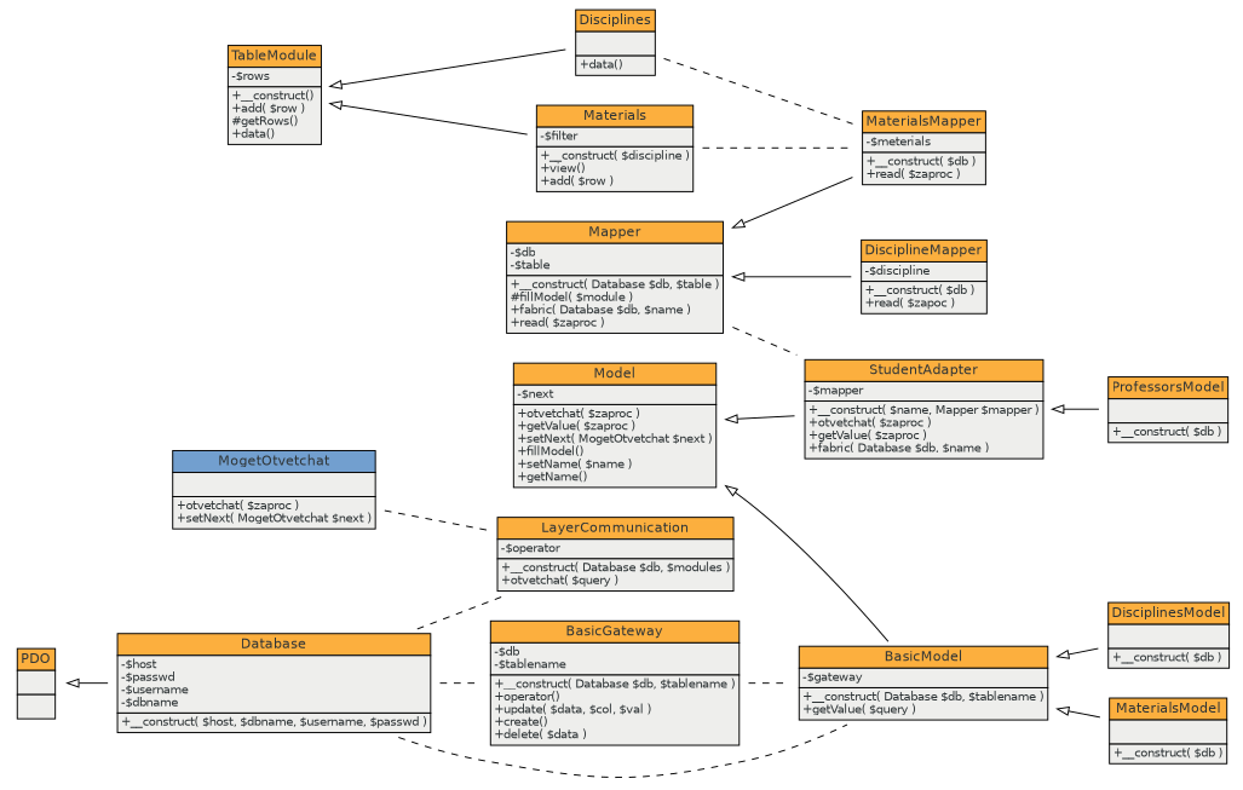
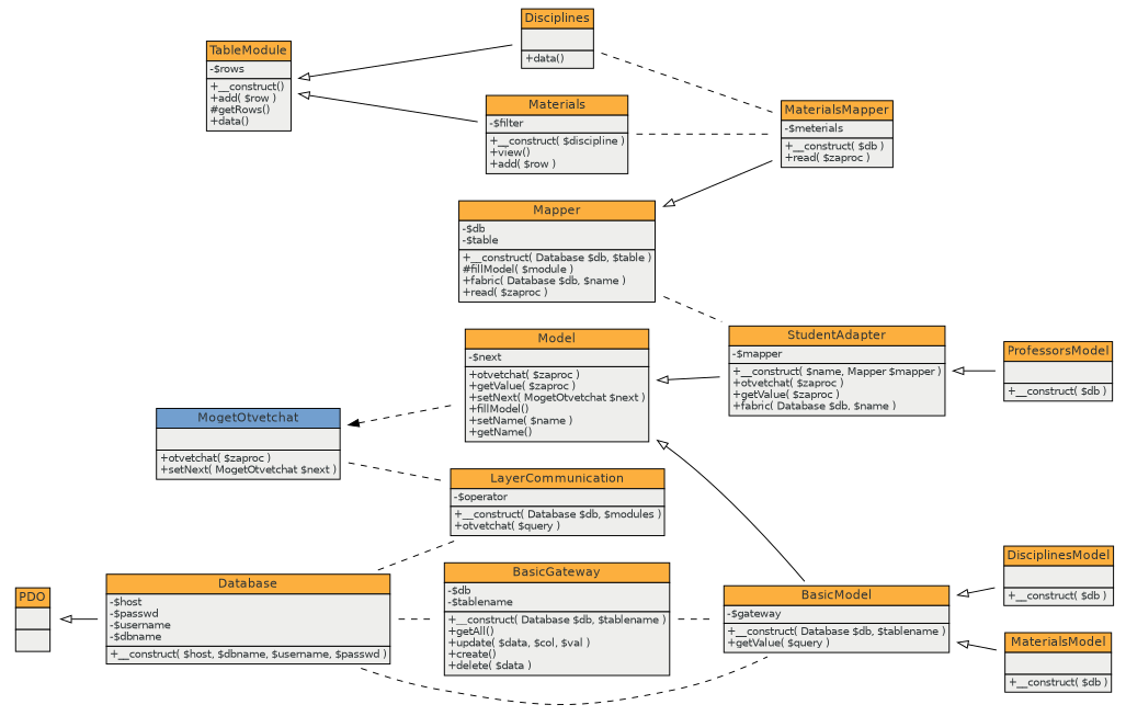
  digraph {
    mindist=0.6
    rankdir=LR
    splines=true
    node [shape=plaintext]
    edge [arrowtail=empty dir=back style=solid]
    n1 [label=<<TABLE CELLSPACING="0" BORDER="0" ALIGN="LEFT"><TR><TD BORDER="1" ALIGN="CENTER" BGCOLOR="#fcaf3e"><FONT COLOR="#2e3436" FACE="Helvetica" POINT-SIZE="12">Database</FONT></TD></TR><TR><TD BORDER="1" ALIGN="LEFT" BGCOLOR="#eeeeec"><FONT COLOR="#2e3436" FACE="Helvetica" POINT-SIZE="10">-$host</FONT><BR ALIGN="LEFT"/><FONT COLOR="#2e3436" FACE="Helvetica" POINT-SIZE="10">-$passwd</FONT><BR ALIGN="LEFT"/><FONT COLOR="#2e3436" FACE="Helvetica" POINT-SIZE="10">-$username</FONT><BR ALIGN="LEFT"/><FONT COLOR="#2e3436" FACE="Helvetica" POINT-SIZE="10">-$dbname</FONT><BR ALIGN="LEFT"/></TD></TR><TR><TD BORDER="1" ALIGN="LEFT" BGCOLOR="#eeeeec"><FONT COLOR="#2e3436" FACE="Helvetica" POINT-SIZE="10">+__construct( $host, $dbname, $username, $passwd )</FONT><BR ALIGN="LEFT"/></TD></TR></TABLE>>]
    n2 [label=<<TABLE CELLSPACING="0" BORDER="0" ALIGN="LEFT"><TR><TD BORDER="1" ALIGN="CENTER" BGCOLOR="#fcaf3e"><FONT COLOR="#2e3436" FACE="Helvetica" POINT-SIZE="12">LayerCommunication</FONT></TD></TR><TR><TD BORDER="1" ALIGN="LEFT" BGCOLOR="#eeeeec"><FONT COLOR="#2e3436" FACE="Helvetica" POINT-SIZE="10">-$operator</FONT><BR ALIGN="LEFT"/></TD></TR><TR><TD BORDER="1" ALIGN="LEFT" BGCOLOR="#eeeeec"><FONT COLOR="#2e3436" FACE="Helvetica" POINT-SIZE="10">+__construct( Database $db, $modules )</FONT><BR ALIGN="LEFT"/><FONT COLOR="#2e3436" FACE="Helvetica" POINT-SIZE="10">+otvetchat( $query )</FONT><BR ALIGN="LEFT"/></TD></TR></TABLE>>]
-   n3 [label=<<TABLE CELLSPACING="0" BORDER="0" ALIGN="LEFT"><TR><TD BORDER="1" ALIGN="CENTER" BGCOLOR="#fcaf3e"><FONT COLOR="#2e3436" FACE="Helvetica" POINT-SIZE="12">BasicGateway</FONT></TD></TR><TR><TD BORDER="1" ALIGN="LEFT" BGCOLOR="#eeeeec"><FONT COLOR="#2e3436" FACE="Helvetica" POINT-SIZE="10">-$db</FONT><BR ALIGN="LEFT"/><FONT COLOR="#2e3436" FACE="Helvetica" POINT-SIZE="10">-$tablename</FONT><BR ALIGN="LEFT"/></TD></TR><TR><TD BORDER="1" ALIGN="LEFT" BGCOLOR="#eeeeec"><FONT COLOR="#2e3436" FACE="Helvetica" POINT-SIZE="10">+__construct( Database $db, $tablename )</FONT><BR ALIGN="LEFT"/><FONT COLOR="#2e3436" FACE="Helvetica" POINT-SIZE="10">+operator()</FONT><BR ALIGN="LEFT"/><FONT COLOR="#2e3436" FACE="Helvetica" POINT-SIZE="10">+update( $data, $col, $val )</FONT><BR ALIGN="LEFT"/><FONT COLOR="#2e3436" FACE="Helvetica" POINT-SIZE="10">+create()</FONT><BR ALIGN="LEFT"/><FONT COLOR="#2e3436" FACE="Helvetica" POINT-SIZE="10">+delete( $data )</FONT><BR ALIGN="LEFT"/></TD></TR></TABLE>>]
+   n3 [label=<<TABLE CELLSPACING="0" BORDER="0" ALIGN="LEFT"><TR><TD BORDER="1" ALIGN="CENTER" BGCOLOR="#fcaf3e"><FONT COLOR="#2e3436" FACE="Helvetica" POINT-SIZE="12">BasicGateway</FONT></TD></TR><TR><TD BORDER="1" ALIGN="LEFT" BGCOLOR="#eeeeec"><FONT COLOR="#2e3436" FACE="Helvetica" POINT-SIZE="10">-$db</FONT><BR ALIGN="LEFT"/><FONT COLOR="#2e3436" FACE="Helvetica" POINT-SIZE="10">-$tablename</FONT><BR ALIGN="LEFT"/></TD></TR><TR><TD BORDER="1" ALIGN="LEFT" BGCOLOR="#eeeeec"><FONT COLOR="#2e3436" FACE="Helvetica" POINT-SIZE="10">+__construct( Database $db, $tablename )</FONT><BR ALIGN="LEFT"/><FONT COLOR="#2e3436" FACE="Helvetica" POINT-SIZE="10">+getAll()</FONT><BR ALIGN="LEFT"/><FONT COLOR="#2e3436" FACE="Helvetica" POINT-SIZE="10">+update( $data, $col, $val )</FONT><BR ALIGN="LEFT"/><FONT COLOR="#2e3436" FACE="Helvetica" POINT-SIZE="10">+create()</FONT><BR ALIGN="LEFT"/><FONT COLOR="#2e3436" FACE="Helvetica" POINT-SIZE="10">+delete( $data )</FONT><BR ALIGN="LEFT"/></TD></TR></TABLE>>]
    n4 [label=<<TABLE CELLSPACING="0" BORDER="0" ALIGN="LEFT"><TR><TD BORDER="1" ALIGN="CENTER" BGCOLOR="#fcaf3e"><FONT COLOR="#2e3436" FACE="Helvetica" POINT-SIZE="12">BasicModel</FONT></TD></TR><TR><TD BORDER="1" ALIGN="LEFT" BGCOLOR="#eeeeec"><FONT COLOR="#2e3436" FACE="Helvetica" POINT-SIZE="10">-$gateway</FONT><BR ALIGN="LEFT"/></TD></TR><TR><TD BORDER="1" ALIGN="LEFT" BGCOLOR="#eeeeec"><FONT COLOR="#2e3436" FACE="Helvetica" POINT-SIZE="10">+__construct( Database $db, $tablename )</FONT><BR ALIGN="LEFT"/><FONT COLOR="#2e3436" FACE="Helvetica" POINT-SIZE="10">+getValue( $query )</FONT><BR ALIGN="LEFT"/></TD></TR></TABLE>>]
    n5 [label=<<TABLE CELLSPACING="0" BORDER="0" ALIGN="LEFT"><TR><TD BORDER="1" ALIGN="CENTER" BGCOLOR="#fcaf3e"><FONT COLOR="#2e3436" FACE="Helvetica" POINT-SIZE="12">MaterialsModel</FONT></TD></TR><TR><TD BORDER="1" ALIGN="LEFT" BGCOLOR="#eeeeec"> </TD></TR><TR><TD BORDER="1" ALIGN="LEFT" BGCOLOR="#eeeeec"><FONT COLOR="#2e3436" FACE="Helvetica" POINT-SIZE="10">+__construct( $db )</FONT><BR ALIGN="LEFT"/></TD></TR></TABLE>>]
    n6 [label=<<TABLE CELLSPACING="0" BORDER="0" ALIGN="LEFT"><TR><TD BORDER="1" ALIGN="CENTER" BGCOLOR="#fcaf3e"><FONT COLOR="#2e3436" FACE="Helvetica" POINT-SIZE="12">DisciplinesModel</FONT></TD></TR><TR><TD BORDER="1" ALIGN="LEFT" BGCOLOR="#eeeeec"> </TD></TR><TR><TD BORDER="1" ALIGN="LEFT" BGCOLOR="#eeeeec"><FONT COLOR="#2e3436" FACE="Helvetica" POINT-SIZE="10">+__construct( $db )</FONT><BR ALIGN="LEFT"/></TD></TR></TABLE>>]
    n7 [label=<<TABLE CELLSPACING="0" BORDER="0" ALIGN="LEFT"><TR><TD BORDER="1" ALIGN="CENTER" BGCOLOR="#fcaf3e"><FONT COLOR="#2e3436" FACE="Helvetica" POINT-SIZE="12">Mapper</FONT></TD></TR><TR><TD BORDER="1" ALIGN="LEFT" BGCOLOR="#eeeeec"><FONT COLOR="#2e3436" FACE="Helvetica" POINT-SIZE="10">-$db</FONT><BR ALIGN="LEFT"/><FONT COLOR="#2e3436" FACE="Helvetica" POINT-SIZE="10">-$table</FONT><BR ALIGN="LEFT"/></TD></TR><TR><TD BORDER="1" ALIGN="LEFT" BGCOLOR="#eeeeec"><FONT COLOR="#2e3436" FACE="Helvetica" POINT-SIZE="10">+__construct( Database $db, $table )</FONT><BR ALIGN="LEFT"/><FONT COLOR="#2e3436" FACE="Helvetica" POINT-SIZE="10">#fillModel( $module )</FONT><BR ALIGN="LEFT"/><FONT COLOR="#2e3436" FACE="Helvetica" POINT-SIZE="10">+fabric( Database $db, $name )</FONT><BR ALIGN="LEFT"/><FONT COLOR="#2e3436" FACE="Helvetica" POINT-SIZE="10">+read( $zaproc )</FONT><BR ALIGN="LEFT"/></TD></TR></TABLE>>]
    n8 [label=<<TABLE CELLSPACING="0" BORDER="0" ALIGN="LEFT"><TR><TD BORDER="1" ALIGN="CENTER" BGCOLOR="#fcaf3e"><FONT COLOR="#2e3436" FACE="Helvetica" POINT-SIZE="12">StudentAdapter</FONT></TD></TR><TR><TD BORDER="1" ALIGN="LEFT" BGCOLOR="#eeeeec"><FONT COLOR="#2e3436" FACE="Helvetica" POINT-SIZE="10">-$mapper</FONT><BR ALIGN="LEFT"/></TD></TR><TR><TD BORDER="1" ALIGN="LEFT" BGCOLOR="#eeeeec"><FONT COLOR="#2e3436" FACE="Helvetica" POINT-SIZE="10">+__construct( $name, Mapper $mapper )</FONT><BR ALIGN="LEFT"/><FONT COLOR="#2e3436" FACE="Helvetica" POINT-SIZE="10">+otvetchat( $zaproc )</FONT><BR ALIGN="LEFT"/><FONT COLOR="#2e3436" FACE="Helvetica" POINT-SIZE="10">+getValue( $zaproc )</FONT><BR ALIGN="LEFT"/><FONT COLOR="#2e3436" FACE="Helvetica" POINT-SIZE="10">+fabric( Database $db, $name )</FONT><BR ALIGN="LEFT"/></TD></TR></TABLE>>]
-   n9 [label=<<TABLE CELLSPACING="0" BORDER="0" ALIGN="LEFT"><TR><TD BORDER="1" ALIGN="CENTER" BGCOLOR="#fcaf3e"><FONT COLOR="#2e3436" FACE="Helvetica" POINT-SIZE="12">DisciplineMapper</FONT></TD></TR><TR><TD BORDER="1" ALIGN="LEFT" BGCOLOR="#eeeeec"><FONT COLOR="#2e3436" FACE="Helvetica" POINT-SIZE="10">-$discipline</FONT><BR ALIGN="LEFT"/></TD></TR><TR><TD BORDER="1" ALIGN="LEFT" BGCOLOR="#eeeeec"><FONT COLOR="#2e3436" FACE="Helvetica" POINT-SIZE="10">+__construct( $db )</FONT><BR ALIGN="LEFT"/><FONT COLOR="#2e3436" FACE="Helvetica" POINT-SIZE="10">+read( $zapoc )</FONT><BR ALIGN="LEFT"/></TD></TR></TABLE>>]
    n10 [label=<<TABLE CELLSPACING="0" BORDER="0" ALIGN="LEFT"><TR><TD BORDER="1" ALIGN="CENTER" BGCOLOR="#fcaf3e"><FONT COLOR="#2e3436" FACE="Helvetica" POINT-SIZE="12">MaterialsMapper</FONT></TD></TR><TR><TD BORDER="1" ALIGN="LEFT" BGCOLOR="#eeeeec"><FONT COLOR="#2e3436" FACE="Helvetica" POINT-SIZE="10">-$meterials</FONT><BR ALIGN="LEFT"/></TD></TR><TR><TD BORDER="1" ALIGN="LEFT" BGCOLOR="#eeeeec"><FONT COLOR="#2e3436" FACE="Helvetica" POINT-SIZE="10">+__construct( $db )</FONT><BR ALIGN="LEFT"/><FONT COLOR="#2e3436" FACE="Helvetica" POINT-SIZE="10">+read( $zaproc )</FONT><BR ALIGN="LEFT"/></TD></TR></TABLE>>]
    n11 [label=<<TABLE CELLSPACING="0" BORDER="0" ALIGN="LEFT"><TR><TD BORDER="1" ALIGN="CENTER" BGCOLOR="#fcaf3e"><FONT COLOR="#2e3436" FACE="Helvetica" POINT-SIZE="12">PDO</FONT></TD></TR><TR><TD BORDER="1" ALIGN="LEFT" BGCOLOR="#eeeeec"> </TD></TR><TR><TD BORDER="1" ALIGN="LEFT" BGCOLOR="#eeeeec"> </TD></TR></TABLE>>]
    n12 [label=<<TABLE CELLSPACING="0" BORDER="0" ALIGN="LEFT"><TR><TD BORDER="1" ALIGN="CENTER" BGCOLOR="#729fcf"><FONT COLOR="#2e3436" FACE="Helvetica" POINT-SIZE="12">MogetOtvetchat</FONT></TD></TR><TR><TD BORDER="1" ALIGN="LEFT" BGCOLOR="#eeeeec"> </TD></TR><TR><TD BORDER="1" ALIGN="LEFT" BGCOLOR="#eeeeec"><FONT COLOR="#2e3436" FACE="Helvetica" POINT-SIZE="10">+otvetchat( $zaproc )</FONT><BR ALIGN="LEFT"/><FONT COLOR="#2e3436" FACE="Helvetica" POINT-SIZE="10">+setNext( MogetOtvetchat $next )</FONT><BR ALIGN="LEFT"/></TD></TR></TABLE>>]
    n13 [label=<<TABLE CELLSPACING="0" BORDER="0" ALIGN="LEFT"><TR><TD BORDER="1" ALIGN="CENTER" BGCOLOR="#fcaf3e"><FONT COLOR="#2e3436" FACE="Helvetica" POINT-SIZE="12">Model</FONT></TD></TR><TR><TD BORDER="1" ALIGN="LEFT" BGCOLOR="#eeeeec"><FONT COLOR="#2e3436" FACE="Helvetica" POINT-SIZE="10">-$next</FONT><BR ALIGN="LEFT"/></TD></TR><TR><TD BORDER="1" ALIGN="LEFT" BGCOLOR="#eeeeec"><FONT COLOR="#2e3436" FACE="Helvetica" POINT-SIZE="10">+otvetchat( $zaproc )</FONT><BR ALIGN="LEFT"/><FONT COLOR="#2e3436" FACE="Helvetica" POINT-SIZE="10">+getValue( $zaproc )</FONT><BR ALIGN="LEFT"/><FONT COLOR="#2e3436" FACE="Helvetica" POINT-SIZE="10">+setNext( MogetOtvetchat $next )</FONT><BR ALIGN="LEFT"/><FONT COLOR="#2e3436" FACE="Helvetica" POINT-SIZE="10">+fillModel()</FONT><BR ALIGN="LEFT"/><FONT COLOR="#2e3436" FACE="Helvetica" POINT-SIZE="10">+setName( $name )</FONT><BR ALIGN="LEFT"/><FONT COLOR="#2e3436" FACE="Helvetica" POINT-SIZE="10">+getName()</FONT><BR ALIGN="LEFT"/></TD></TR></TABLE>>]
    n14 [label=<<TABLE CELLSPACING="0" BORDER="0" ALIGN="LEFT"><TR><TD BORDER="1" ALIGN="CENTER" BGCOLOR="#fcaf3e"><FONT COLOR="#2e3436" FACE="Helvetica" POINT-SIZE="12">ProfessorsModel</FONT></TD></TR><TR><TD BORDER="1" ALIGN="LEFT" BGCOLOR="#eeeeec"> </TD></TR><TR><TD BORDER="1" ALIGN="LEFT" BGCOLOR="#eeeeec"><FONT COLOR="#2e3436" FACE="Helvetica" POINT-SIZE="10">+__construct( $db )</FONT><BR ALIGN="LEFT"/></TD></TR></TABLE>>]
    n15 [label=<<TABLE CELLSPACING="0" BORDER="0" ALIGN="LEFT"><TR><TD BORDER="1" ALIGN="CENTER" BGCOLOR="#fcaf3e"><FONT COLOR="#2e3436" FACE="Helvetica" POINT-SIZE="12">TableModule</FONT></TD></TR><TR><TD BORDER="1" ALIGN="LEFT" BGCOLOR="#eeeeec"><FONT COLOR="#2e3436" FACE="Helvetica" POINT-SIZE="10">-$rows</FONT><BR ALIGN="LEFT"/></TD></TR><TR><TD BORDER="1" ALIGN="LEFT" BGCOLOR="#eeeeec"><FONT COLOR="#2e3436" FACE="Helvetica" POINT-SIZE="10">+__construct()</FONT><BR ALIGN="LEFT"/><FONT COLOR="#2e3436" FACE="Helvetica" POINT-SIZE="10">+add( $row )</FONT><BR ALIGN="LEFT"/><FONT COLOR="#2e3436" FACE="Helvetica" POINT-SIZE="10">#getRows()</FONT><BR ALIGN="LEFT"/><FONT COLOR="#2e3436" FACE="Helvetica" POINT-SIZE="10">+data()</FONT><BR ALIGN="LEFT"/></TD></TR></TABLE>>]
    n16 [label=<<TABLE CELLSPACING="0" BORDER="0" ALIGN="LEFT"><TR><TD BORDER="1" ALIGN="CENTER" BGCOLOR="#fcaf3e"><FONT COLOR="#2e3436" FACE="Helvetica" POINT-SIZE="12">Disciplines</FONT></TD></TR><TR><TD BORDER="1" ALIGN="LEFT" BGCOLOR="#eeeeec"> </TD></TR><TR><TD BORDER="1" ALIGN="LEFT" BGCOLOR="#eeeeec"><FONT COLOR="#2e3436" FACE="Helvetica" POINT-SIZE="10">+data()</FONT><BR ALIGN="LEFT"/></TD></TR></TABLE>>]
    n17 [label=<<TABLE CELLSPACING="0" BORDER="0" ALIGN="LEFT"><TR><TD BORDER="1" ALIGN="CENTER" BGCOLOR="#fcaf3e"><FONT COLOR="#2e3436" FACE="Helvetica" POINT-SIZE="12">Materials</FONT></TD></TR><TR><TD BORDER="1" ALIGN="LEFT" BGCOLOR="#eeeeec"><FONT COLOR="#2e3436" FACE="Helvetica" POINT-SIZE="10">-$filter</FONT><BR ALIGN="LEFT"/></TD></TR><TR><TD BORDER="1" ALIGN="LEFT" BGCOLOR="#eeeeec"><FONT COLOR="#2e3436" FACE="Helvetica" POINT-SIZE="10">+__construct( $discipline )</FONT><BR ALIGN="LEFT"/><FONT COLOR="#2e3436" FACE="Helvetica" POINT-SIZE="10">+view()</FONT><BR ALIGN="LEFT"/><FONT COLOR="#2e3436" FACE="Helvetica" POINT-SIZE="10">+add( $row )</FONT><BR ALIGN="LEFT"/></TD></TR></TABLE>>]
    n1 -> n2 [arrowtail=none style=dashed]
    n1 -> n3 [arrowtail=none style=dashed]
    n1 -> n4 [arrowtail=none style=dashed]
    n3 -> n4 [arrowtail=none style=dashed]
    n4 -> n5
    n4 -> n6
    n7 -> n8 [arrowtail=none style=dashed]
-   n7 -> n9
    n7 -> n10
    n8 -> n14
    n11 -> n1
    n12 -> n2 [arrowtail=none style=dashed]
+   n12 -> n13 [arrowtail=normal style=dashed]
    n13 -> n4
    n13 -> n8
    n15 -> n16
    n15 -> n17
    n16 -> n10 [arrowtail=none style=dashed]
    n17 -> n10 [arrowtail=none style=dashed]
  }
